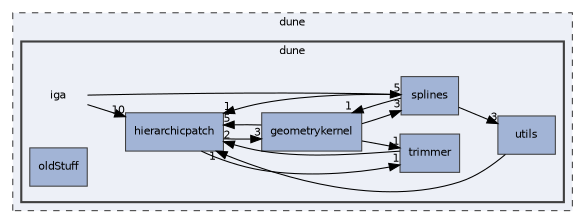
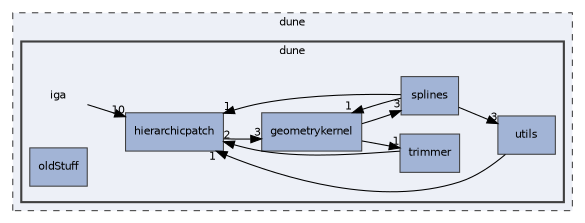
  digraph {
    compound=true
    rankdir=LR
    node [fontname=Helvetica fontsize=10 shape=box color=grey25 fillcolor="#a2b4d6" style="filled,"]
    edge [fontname=Helvetica fontsize=10 headlabel=1 labeldistance=1.5 labelfontname=Helvetica labelfontsize=10]
    n1 [label=iga shape=plaintext color="" fillcolor="" style=""]
    n2 [label=geometrykernel]
    n3 [label=hierarchicpatch]
    n4 [label=oldStuff]
    n5 [label=splines]
    n6 [label=trimmer]
    n7 [label=utils]
    subgraph cluster_1 {
      bgcolor="#edf0f7"
      fontname=Helvetica
      fontsize=10
      label=dune
      pencolor=grey25
      style="filled,dashed,"
      subgraph cluster_2 {
        bgcolor="#edf0f7"
        fontname=Helvetica
        fontsize=10
        pencolor=grey25
        style="filled,bold,"
        n1
        n2
        n3
        n4
        n5
        n6
        n7
      }
    }
    n1 -> n3 [headlabel=10]
-   n1 -> n5 [headlabel=5]
-   n2 -> n3 [headlabel=5]
    n2 -> n5 [headlabel=3]
    n2 -> n6
    n3 -> n2 [headlabel=3]
-   n3 -> n6
    n5 -> n2
    n5 -> n3
    n5 -> n7 [headlabel=3]
    n6 -> n3 [headlabel=2]
    n7 -> n3
  }
